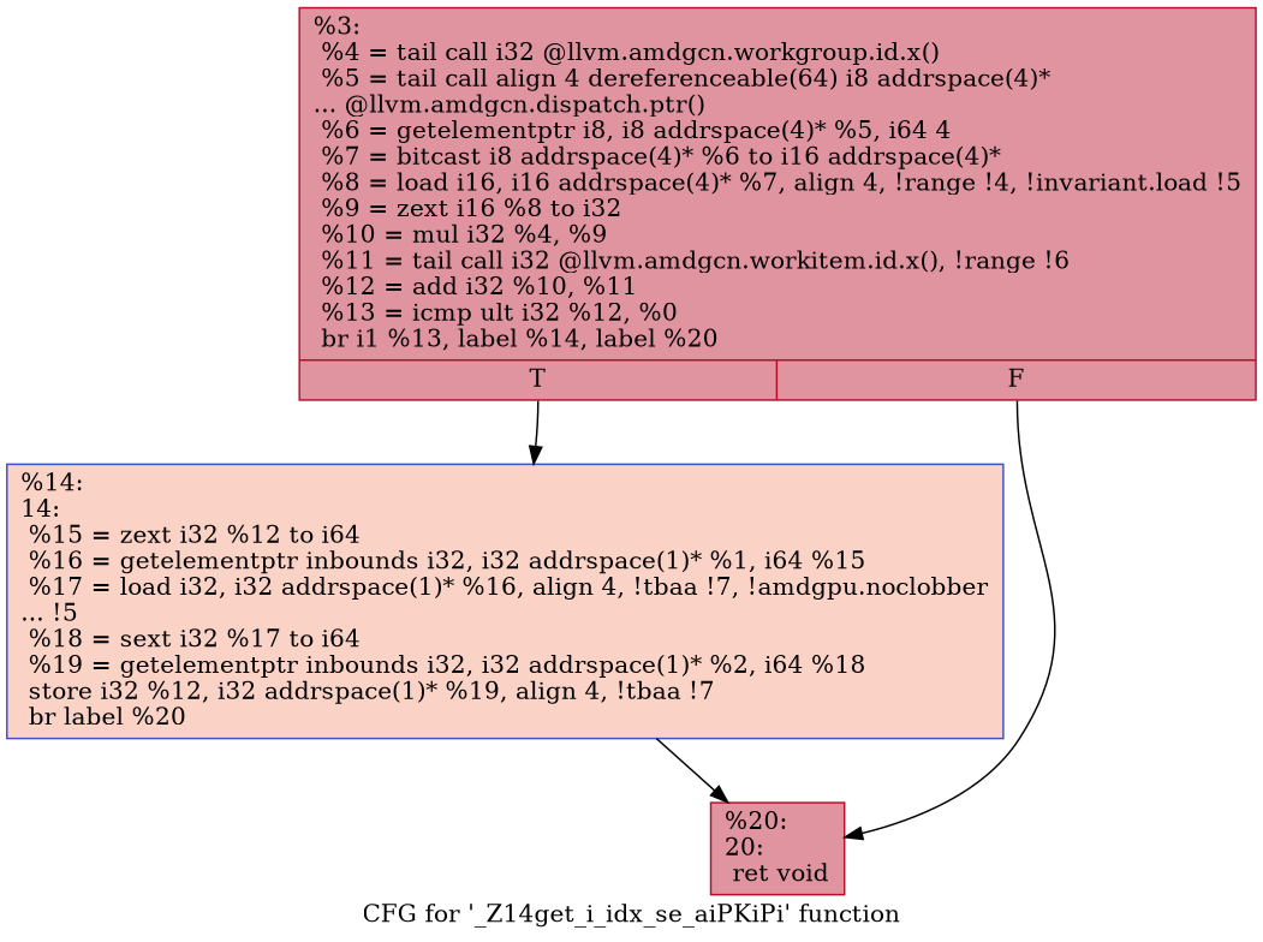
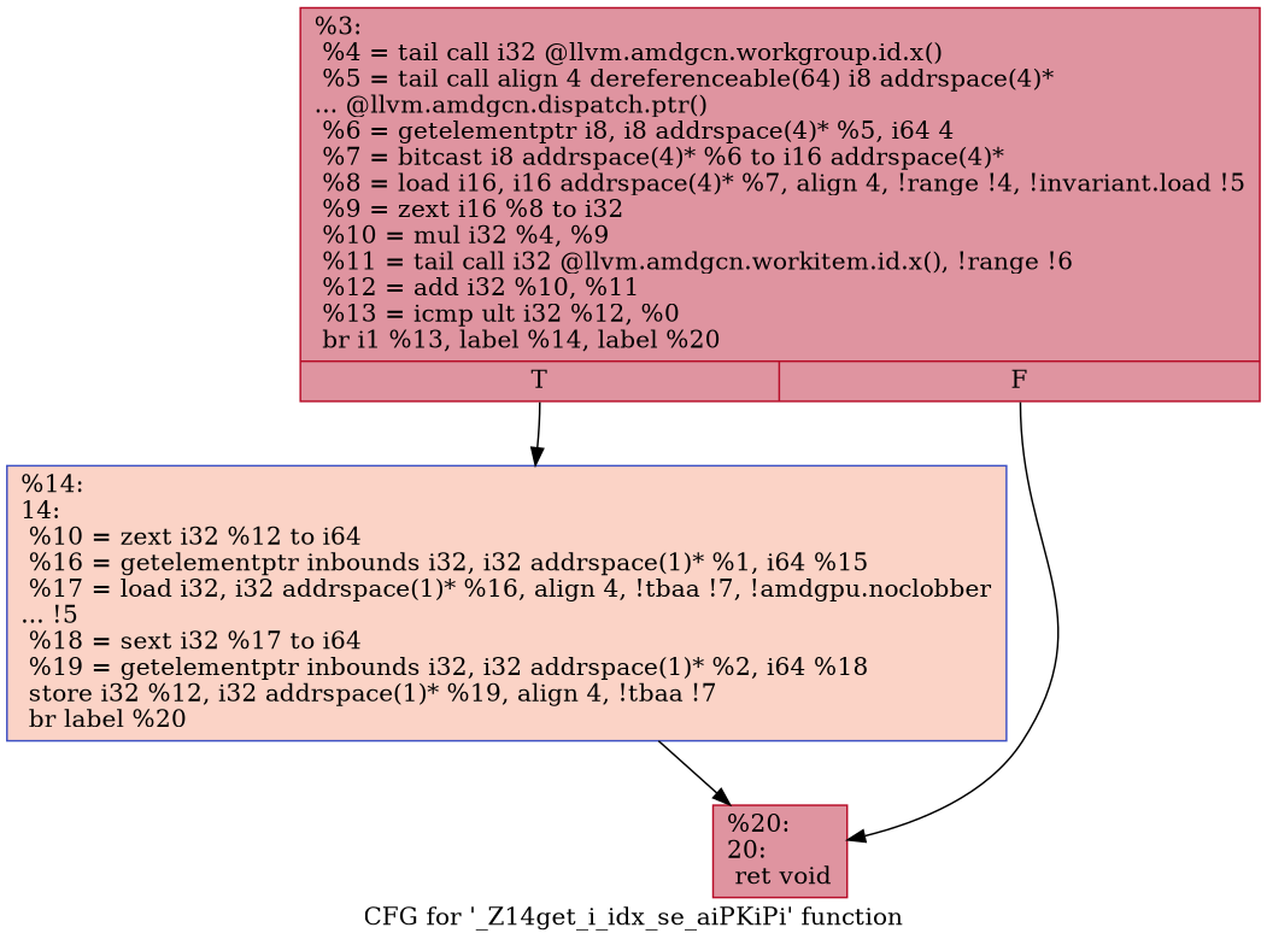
  digraph {
    label="CFG for '_Z14get_i_idx_se_aiPKiPi' function"
    node [color="#b70d28ff" fillcolor="#b70d2870" shape=record style=filled]
    n1 [label="{%3:\l  %4 = tail call i32 @llvm.amdgcn.workgroup.id.x()\l  %5 = tail call align 4 dereferenceable(64) i8 addrspace(4)*\l... @llvm.amdgcn.dispatch.ptr()\l  %6 = getelementptr i8, i8 addrspace(4)* %5, i64 4\l  %7 = bitcast i8 addrspace(4)* %6 to i16 addrspace(4)*\l  %8 = load i16, i16 addrspace(4)* %7, align 4, !range !4, !invariant.load !5\l  %9 = zext i16 %8 to i32\l  %10 = mul i32 %4, %9\l  %11 = tail call i32 @llvm.amdgcn.workitem.id.x(), !range !6\l  %12 = add i32 %10, %11\l  %13 = icmp ult i32 %12, %0\l  br i1 %13, label %14, label %20\l|{<s0>T|<s1>F}}"]
-   n2 [color="#3d50c3ff" fillcolor="#f59c7d70" label="{%14:\l14:                                               \l  %15 = zext i32 %12 to i64\l  %16 = getelementptr inbounds i32, i32 addrspace(1)* %1, i64 %15\l  %17 = load i32, i32 addrspace(1)* %16, align 4, !tbaa !7, !amdgpu.noclobber\l... !5\l  %18 = sext i32 %17 to i64\l  %19 = getelementptr inbounds i32, i32 addrspace(1)* %2, i64 %18\l  store i32 %12, i32 addrspace(1)* %19, align 4, !tbaa !7\l  br label %20\l}"]
+   n2 [color="#3d50c3ff" fillcolor="#f59c7d70" label="{%14:\l14:                                               \l  %10 = zext i32 %12 to i64\l  %16 = getelementptr inbounds i32, i32 addrspace(1)* %1, i64 %15\l  %17 = load i32, i32 addrspace(1)* %16, align 4, !tbaa !7, !amdgpu.noclobber\l... !5\l  %18 = sext i32 %17 to i64\l  %19 = getelementptr inbounds i32, i32 addrspace(1)* %2, i64 %18\l  store i32 %12, i32 addrspace(1)* %19, align 4, !tbaa !7\l  br label %20\l}"]
    n3 [label="{%20:\l20:                                               \l  ret void\l}"]
    n1 -> n2 [tailport=s0]
    n1 -> n3 [tailport=s1]
    n2 -> n3
  }
